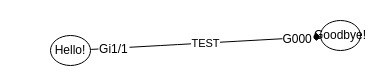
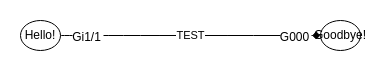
  <mxCell id="0" />
  <mxCell id="1" parent="0" />
- <mxCell id="2" parent="1" style="ellipse;whiteSpace=wrap;html=1;aspect=fixed;" value="Hello!" vertex="1"><mxGeometry x="50" y="35" width="40" height="30" as="geometry" /></mxCell>
+ <mxCell id="2" parent="1" style="ellipse;whiteSpace=wrap;html=1;aspect=fixed;" value="Hello!" vertex="1"><mxGeometry x="20" y="20" width="40" height="30" as="geometry" /></mxCell>
  <mxCell id="3" parent="1" style="ellipse;whiteSpace=wrap;html=1;aspect=fixed;" value="Goodbye!" vertex="1"><mxGeometry x="320" y="20" width="40" height="30" as="geometry" /></mxCell>
  <mxCell id="4" parent="1" style="edgeStyle=none;curved=1;orthogonalLoop=1;jettySize=auto;html=1;endArrow=diamond;" source="2" target="3" value="TEST" edge="1"><mxGeometry relative="1" as="geometry" /></mxCell>
  <mxCell id="5" value="Gi1/1" style="labelBackgroundColor=#ffffff;;" vertex="1" connectable="0" parent="4"><mxGeometry x="-0.8" relative="1" as="geometry"><mxPoint as="offset" /></mxGeometry></mxCell>
  <mxCell id="6" value="G000" style="labelBackgroundColor=#ffffff;;" vertex="1" connectable="0" parent="4"><mxGeometry x="0.8" relative="1" as="geometry"><mxPoint as="offset" /></mxGeometry></mxCell>
